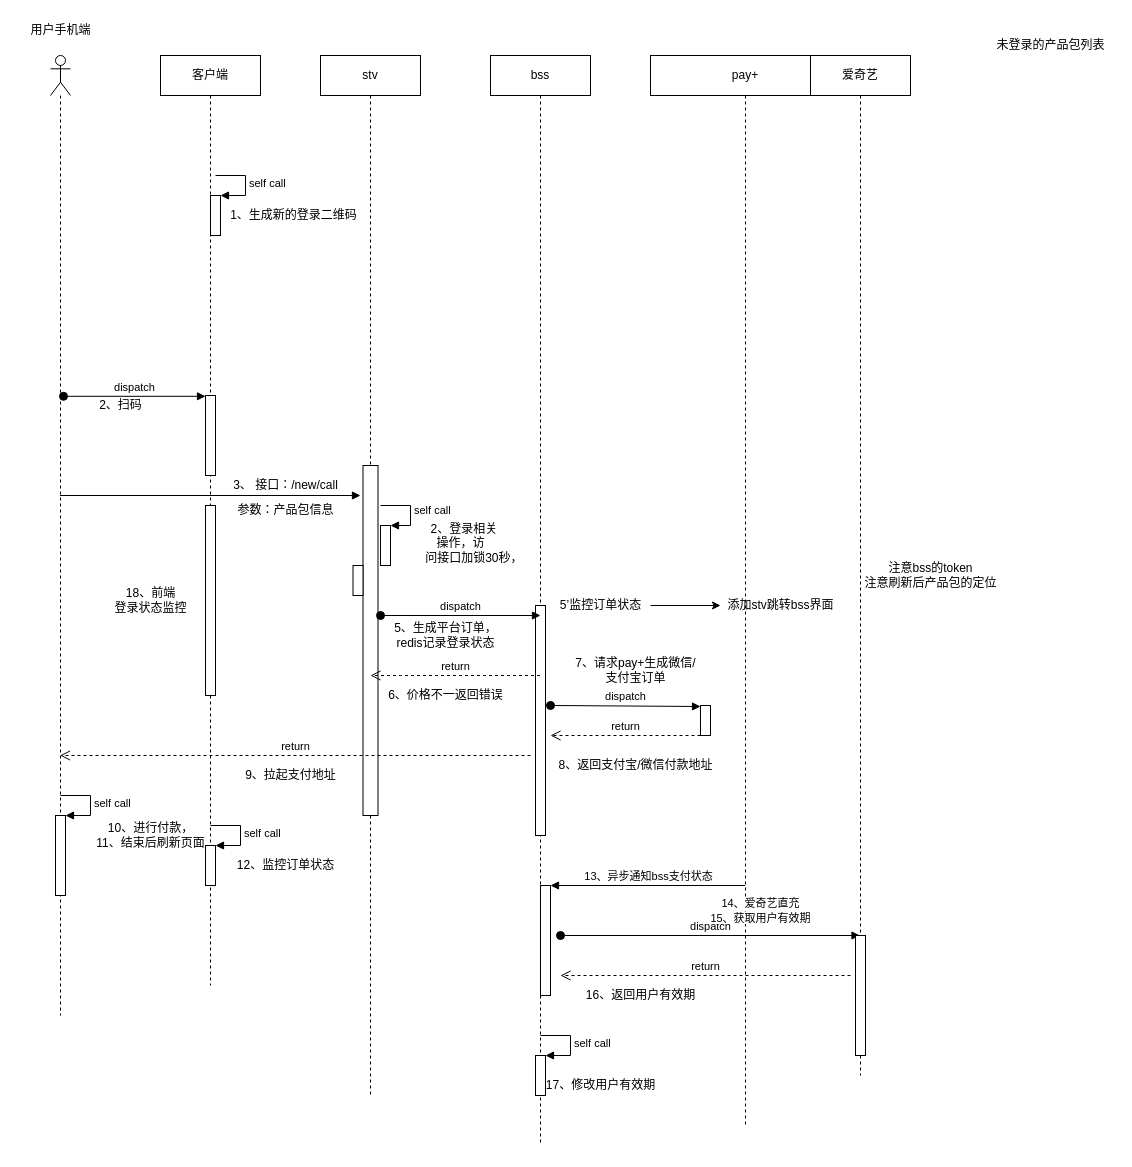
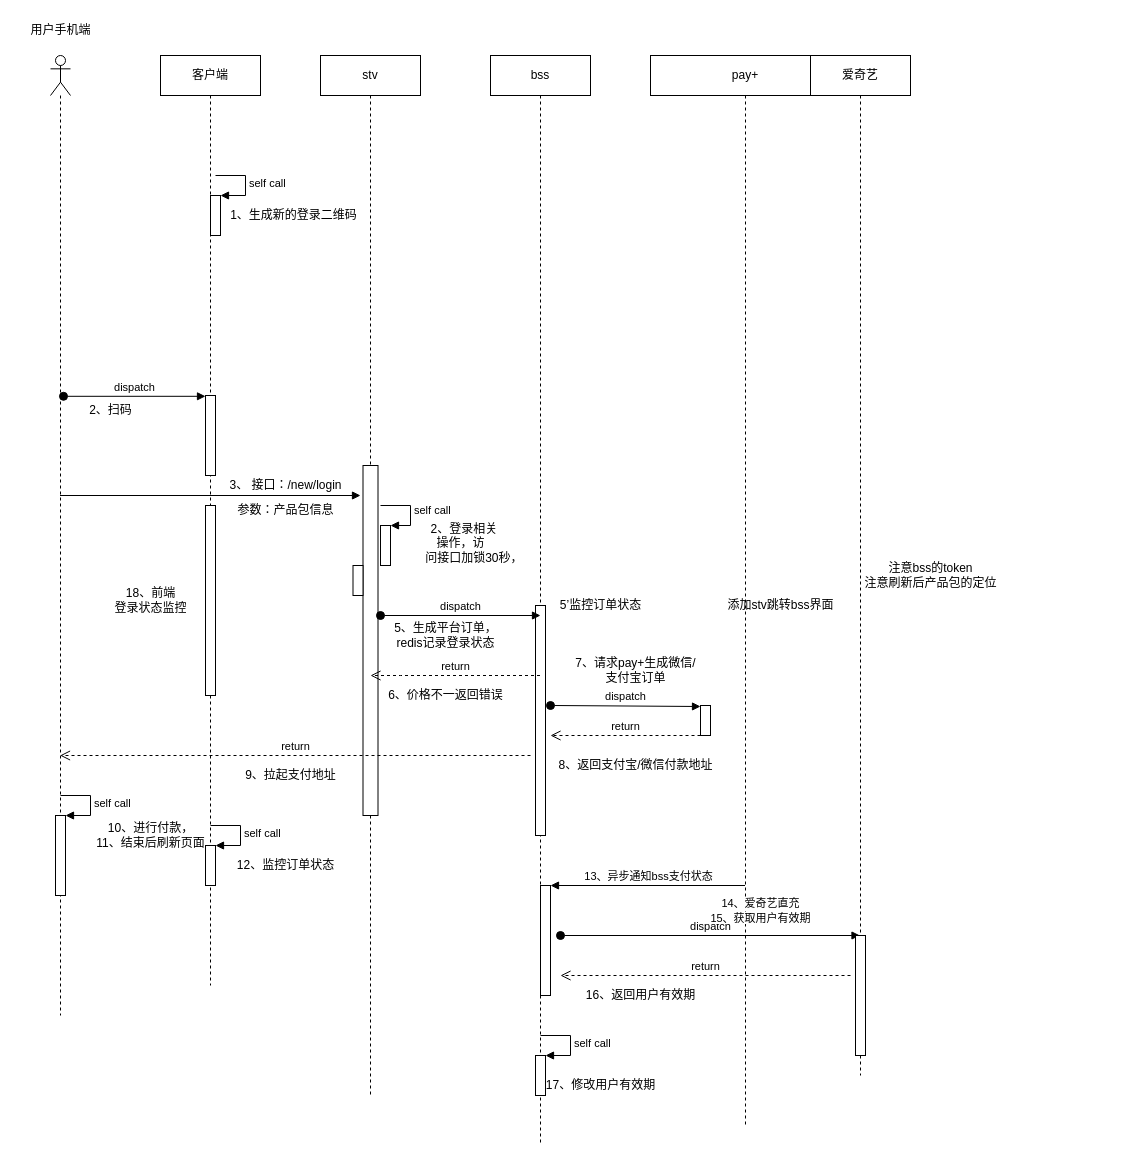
  <mxCell id="0" />
  <mxCell id="1" parent="0" />
  <mxCell id="2" value="" style="shape=umlLifeline;participant=umlActor;perimeter=lifelinePerimeter;whiteSpace=wrap;html=1;container=1;collapsible=0;recursiveResize=0;verticalAlign=top;spacingTop=36;outlineConnect=0;" parent="1" vertex="1"><mxGeometry x="50" y="55" width="20" height="960" as="geometry" /></mxCell>
  <mxCell id="3" value="" style="html=1;points=[];perimeter=orthogonalPerimeter;" parent="2" vertex="1"><mxGeometry x="5" y="760" width="10" height="80" as="geometry" /></mxCell>
  <mxCell id="4" value="self call" style="edgeStyle=orthogonalEdgeStyle;html=1;align=left;spacingLeft=2;endArrow=block;rounded=0;entryX=1;entryY=0;" parent="2" target="3" edge="1"><mxGeometry relative="1" as="geometry"><mxPoint x="10" y="740" as="sourcePoint" /><Array as="points"><mxPoint x="40" y="740" /></Array></mxGeometry></mxCell>
  <mxCell id="5" value="客户端" style="shape=umlLifeline;perimeter=lifelinePerimeter;whiteSpace=wrap;html=1;container=1;collapsible=0;recursiveResize=0;outlineConnect=0;" parent="1" vertex="1"><mxGeometry x="160" y="55" width="100" height="930" as="geometry" /></mxCell>
  <mxCell id="6" value="" style="html=1;points=[];perimeter=orthogonalPerimeter;" parent="5" vertex="1"><mxGeometry x="45" y="450" width="10" height="190" as="geometry" /></mxCell>
  <mxCell id="7" value="" style="html=1;points=[];perimeter=orthogonalPerimeter;" parent="5" vertex="1"><mxGeometry x="45" y="790" width="10" height="40" as="geometry" /></mxCell>
  <mxCell id="8" value="self call" style="edgeStyle=orthogonalEdgeStyle;html=1;align=left;spacingLeft=2;endArrow=block;rounded=0;entryX=1;entryY=0;" parent="5" target="7" edge="1"><mxGeometry relative="1" as="geometry"><mxPoint x="50" y="770" as="sourcePoint" /><Array as="points"><mxPoint x="80" y="770" /></Array></mxGeometry></mxCell>
  <mxCell id="9" value="" style="html=1;points=[];perimeter=orthogonalPerimeter;" parent="5" vertex="1"><mxGeometry x="50" y="140" width="10" height="40" as="geometry" /></mxCell>
  <mxCell id="10" value="self call" style="edgeStyle=orthogonalEdgeStyle;html=1;align=left;spacingLeft=2;endArrow=block;rounded=0;entryX=1;entryY=0;" parent="5" target="9" edge="1"><mxGeometry relative="1" as="geometry"><mxPoint x="55" y="120" as="sourcePoint" /><Array as="points"><mxPoint x="85" y="120" /></Array></mxGeometry></mxCell>
  <mxCell id="11" value="" style="html=1;points=[];perimeter=orthogonalPerimeter;" parent="5" vertex="1"><mxGeometry x="45" y="340" width="10" height="80" as="geometry" /></mxCell>
  <mxCell id="12" value="stv" style="shape=umlLifeline;perimeter=lifelinePerimeter;whiteSpace=wrap;html=1;container=1;collapsible=0;recursiveResize=0;outlineConnect=0;" parent="1" vertex="1"><mxGeometry x="320" y="55" width="100" height="1040" as="geometry" /></mxCell>
  <mxCell id="13" value="" style="html=1;points=[];perimeter=orthogonalPerimeter;fontFamily=Helvetica;fontSize=12;fontColor=#000000;align=center;strokeColor=#000000;fillColor=#ffffff;" parent="12" vertex="1"><mxGeometry x="42.5" y="410" width="15" height="350" as="geometry" /></mxCell>
  <mxCell id="14" value="" style="html=1;verticalAlign=bottom;endArrow=block;" parent="12" source="2" edge="1"><mxGeometry width="80" relative="1" as="geometry"><mxPoint x="-105" y="440" as="sourcePoint" /><mxPoint x="40" y="440" as="targetPoint" /></mxGeometry></mxCell>
  <mxCell id="15" value="self call" style="edgeStyle=orthogonalEdgeStyle;html=1;align=left;spacingLeft=2;endArrow=block;rounded=0;entryX=1;entryY=0;" parent="12" target="16" edge="1"><mxGeometry relative="1" as="geometry"><mxPoint x="60" y="450" as="sourcePoint" /><Array as="points"><mxPoint x="90" y="450" /></Array></mxGeometry></mxCell>
  <mxCell id="16" value="" style="html=1;points=[];perimeter=orthogonalPerimeter;" parent="12" vertex="1"><mxGeometry x="60" y="470" width="10" height="40" as="geometry" /></mxCell>
  <mxCell id="17" value="" style="html=1;points=[];perimeter=orthogonalPerimeter;" parent="12" vertex="1"><mxGeometry x="32.5" y="510" width="10" height="30" as="geometry" /></mxCell>
  <mxCell id="18" value="bss" style="shape=umlLifeline;perimeter=lifelinePerimeter;whiteSpace=wrap;html=1;container=1;collapsible=0;recursiveResize=0;outlineConnect=0;" parent="1" vertex="1"><mxGeometry x="490" y="55" width="100" height="1090" as="geometry" /></mxCell>
  <mxCell id="19" value="" style="html=1;points=[];perimeter=orthogonalPerimeter;" parent="18" vertex="1"><mxGeometry x="45" y="550" width="10" height="230" as="geometry" /></mxCell>
  <mxCell id="20" value="dispatch" style="html=1;verticalAlign=bottom;startArrow=oval;startFill=1;endArrow=block;startSize=8;" parent="18" edge="1"><mxGeometry width="60" relative="1" as="geometry"><mxPoint x="-110" y="560" as="sourcePoint" /><mxPoint x="50" y="560" as="targetPoint" /></mxGeometry></mxCell>
  <mxCell id="21" value="" style="html=1;points=[];perimeter=orthogonalPerimeter;" parent="18" vertex="1"><mxGeometry x="50" y="830" width="10" height="110" as="geometry" /></mxCell>
  <mxCell id="22" value="dispatch" style="html=1;verticalAlign=bottom;startArrow=oval;startFill=1;endArrow=block;startSize=8;entryX=0;entryY=0.033;entryDx=0;entryDy=0;entryPerimeter=0;" parent="18" target="27" edge="1"><mxGeometry width="60" relative="1" as="geometry"><mxPoint x="60" y="650" as="sourcePoint" /><mxPoint x="120" y="650" as="targetPoint" /></mxGeometry></mxCell>
  <mxCell id="23" value="dispatch" style="html=1;verticalAlign=bottom;startArrow=oval;startFill=1;endArrow=block;startSize=8;" parent="18" target="29" edge="1"><mxGeometry width="60" relative="1" as="geometry"><mxPoint x="70" y="880" as="sourcePoint" /><mxPoint x="130" y="880" as="targetPoint" /></mxGeometry></mxCell>
  <mxCell id="24" value="" style="html=1;points=[];perimeter=orthogonalPerimeter;" parent="18" vertex="1"><mxGeometry x="45" y="1000" width="10" height="40" as="geometry" /></mxCell>
  <mxCell id="25" value="self call" style="edgeStyle=orthogonalEdgeStyle;html=1;align=left;spacingLeft=2;endArrow=block;rounded=0;entryX=1;entryY=0;" parent="18" target="24" edge="1"><mxGeometry relative="1" as="geometry"><mxPoint x="50" y="980" as="sourcePoint" /><Array as="points"><mxPoint x="80" y="980" /></Array></mxGeometry></mxCell>
  <mxCell id="26" value="pay+" style="shape=umlLifeline;perimeter=lifelinePerimeter;whiteSpace=wrap;html=1;container=1;collapsible=0;recursiveResize=0;outlineConnect=0;" parent="1" vertex="1"><mxGeometry x="650" y="55" width="190" height="1070" as="geometry" /></mxCell>
  <mxCell id="27" value="" style="html=1;points=[];perimeter=orthogonalPerimeter;" parent="26" vertex="1"><mxGeometry x="50" y="650" width="10" height="30" as="geometry" /></mxCell>
  <mxCell id="28" value="添加stv跳转bss界面" style="text;html=1;align=center;verticalAlign=middle;resizable=0;points=[];autosize=1;strokeColor=none;fillColor=none;" parent="26" vertex="1"><mxGeometry x="70" y="540" width="120" height="20" as="geometry" /></mxCell>
  <mxCell id="29" value="爱奇艺" style="shape=umlLifeline;perimeter=lifelinePerimeter;whiteSpace=wrap;html=1;container=1;collapsible=0;recursiveResize=0;outlineConnect=0;" parent="1" vertex="1"><mxGeometry x="810" y="55" width="100" height="1020" as="geometry" /></mxCell>
  <mxCell id="30" value="" style="html=1;points=[];perimeter=orthogonalPerimeter;" parent="29" vertex="1"><mxGeometry x="45" y="880" width="10" height="120" as="geometry" /></mxCell>
  <mxCell id="31" value="用户手机端" style="text;html=1;align=center;verticalAlign=middle;resizable=0;points=[];autosize=1;strokeColor=none;fillColor=none;" parent="1" vertex="1"><mxGeometry x="20" y="20" width="80" height="20" as="geometry" /></mxCell>
- <mxCell id="32" value="未登录的产品包列表" style="text;html=1;align=center;verticalAlign=middle;resizable=0;points=[];autosize=1;strokeColor=none;fillColor=none;" parent="1" vertex="1"><mxGeometry x="990" y="35" width="120" height="20" as="geometry" /></mxCell>
  <mxCell id="33" value="参数：产品包信息" style="text;html=1;align=center;verticalAlign=middle;resizable=0;points=[];autosize=1;strokeColor=none;fillColor=none;" parent="1" vertex="1"><mxGeometry x="230" y="500" width="110" height="20" as="geometry" /></mxCell>
  <mxCell id="34" value="&amp;nbsp; 2、登录相关&lt;br&gt;操作，访&lt;br&gt;&amp;nbsp; &amp;nbsp; &amp;nbsp; &amp;nbsp; 问接口加锁30秒，&lt;br&gt;&amp;nbsp; &amp;nbsp; &amp;nbsp; &amp;nbsp;" style="text;html=1;align=center;verticalAlign=middle;resizable=0;points=[];autosize=1;strokeColor=none;fillColor=none;" parent="1" vertex="1"><mxGeometry x="390" y="520" width="140" height="60" as="geometry" /></mxCell>
  <mxCell id="35" value="7、请求pay+生成微信/&lt;br&gt;支付宝订单" style="text;html=1;align=center;verticalAlign=middle;resizable=0;points=[];autosize=1;strokeColor=none;fillColor=none;" parent="1" vertex="1"><mxGeometry x="565" y="655" width="140" height="30" as="geometry" /></mxCell>
  <mxCell id="36" value="5、生成平台订单，&lt;br&gt;redis记录登录状态" style="text;html=1;align=center;verticalAlign=middle;resizable=0;points=[];autosize=1;strokeColor=none;fillColor=none;" parent="1" vertex="1"><mxGeometry x="385" y="620" width="120" height="30" as="geometry" /></mxCell>
  <mxCell id="37" value="return" style="html=1;verticalAlign=bottom;endArrow=open;dashed=1;endSize=8;" parent="1" edge="1"><mxGeometry relative="1" as="geometry"><mxPoint x="700" y="735" as="sourcePoint" /><mxPoint x="550" y="735" as="targetPoint" /></mxGeometry></mxCell>
  <mxCell id="38" value="8、返回支付宝/微信付款地址" style="text;html=1;align=center;verticalAlign=middle;resizable=0;points=[];autosize=1;strokeColor=none;fillColor=none;" parent="1" vertex="1"><mxGeometry x="550" y="755" width="170" height="20" as="geometry" /></mxCell>
  <mxCell id="39" value="return" style="html=1;verticalAlign=bottom;endArrow=open;dashed=1;endSize=8;" parent="1" target="2" edge="1"><mxGeometry relative="1" as="geometry"><mxPoint x="530" y="755" as="sourcePoint" /><mxPoint x="450" y="755" as="targetPoint" /></mxGeometry></mxCell>
  <mxCell id="40" value="9、拉起支付地址" style="text;html=1;align=center;verticalAlign=middle;resizable=0;points=[];autosize=1;strokeColor=none;fillColor=none;" parent="1" vertex="1"><mxGeometry x="235" y="765" width="110" height="20" as="geometry" /></mxCell>
  <mxCell id="41" value="10、进行付款，&lt;br&gt;11、结束后刷新页面" style="text;html=1;align=center;verticalAlign=middle;resizable=0;points=[];autosize=1;strokeColor=none;fillColor=none;" parent="1" vertex="1"><mxGeometry x="90" y="820" width="120" height="30" as="geometry" /></mxCell>
  <mxCell id="42" value="12、监控订单状态" style="text;html=1;align=center;verticalAlign=middle;resizable=0;points=[];autosize=1;strokeColor=none;fillColor=none;" parent="1" vertex="1"><mxGeometry x="230" y="855" width="110" height="20" as="geometry" /></mxCell>
  <mxCell id="43" value="13、异步通知bss支付状态" style="html=1;verticalAlign=bottom;endArrow=block;entryX=1;entryY=0;" parent="1" source="26" target="21" edge="1"><mxGeometry relative="1" as="geometry"><mxPoint x="610" y="885" as="sourcePoint" /></mxGeometry></mxCell>
  <mxCell id="44" value="return" style="html=1;verticalAlign=bottom;endArrow=open;dashed=1;endSize=8;" parent="1" source="18" edge="1"><mxGeometry relative="1" as="geometry"><mxPoint x="530" y="695" as="sourcePoint" /><mxPoint x="370" y="675" as="targetPoint" /><Array as="points"><mxPoint x="410" y="675" /></Array></mxGeometry></mxCell>
  <mxCell id="45" value="6、价格不一返回错误" style="text;html=1;align=center;verticalAlign=middle;resizable=0;points=[];autosize=1;strokeColor=none;fillColor=none;" parent="1" vertex="1"><mxGeometry x="380" y="685" width="130" height="20" as="geometry" /></mxCell>
  <mxCell id="46" value="1、生成新的登录二维码" style="text;html=1;align=center;verticalAlign=middle;resizable=0;points=[];autosize=1;strokeColor=none;fillColor=none;" parent="1" vertex="1"><mxGeometry x="222.5" y="205" width="140" height="20" as="geometry" /></mxCell>
  <mxCell id="47" value="dispatch" style="html=1;verticalAlign=bottom;startArrow=oval;endArrow=block;startSize=8;exitX=0.65;exitY=0.355;exitDx=0;exitDy=0;exitPerimeter=0;" parent="1" source="2" target="11" edge="1"><mxGeometry relative="1" as="geometry"><mxPoint x="145" y="395" as="sourcePoint" /></mxGeometry></mxCell>
- <mxCell id="48" value="2、扫码" style="text;html=1;align=center;verticalAlign=middle;resizable=0;points=[];autosize=1;strokeColor=none;fillColor=none;" parent="1" vertex="1"><mxGeometry x="90" y="395" width="60" height="20" as="geometry" /></mxCell>
- <mxCell id="49" value="3、 接口：/new/call" style="text;html=1;align=center;verticalAlign=middle;resizable=0;points=[];autosize=1;strokeColor=none;fillColor=none;" parent="1" vertex="1"><mxGeometry x="220" y="475" width="130" height="20" as="geometry" /></mxCell>
+ <mxCell id="48" value="2、扫码" style="text;html=1;align=center;verticalAlign=middle;resizable=0;points=[];autosize=1;strokeColor=none;fillColor=none;" parent="1" vertex="1"><mxGeometry x="80" y="400" width="60" height="20" as="geometry" /></mxCell>
+ <mxCell id="49" value="3、 接口：/new/login" style="text;html=1;align=center;verticalAlign=middle;resizable=0;points=[];autosize=1;strokeColor=none;fillColor=none;" parent="1" vertex="1"><mxGeometry x="220" y="475" width="130" height="20" as="geometry" /></mxCell>
  <mxCell id="50" value="18、前端&lt;br&gt;登录状态监控" style="text;html=1;align=center;verticalAlign=middle;resizable=0;points=[];autosize=1;strokeColor=none;fillColor=none;" parent="1" vertex="1"><mxGeometry x="105" y="585" width="90" height="30" as="geometry" /></mxCell>
  <mxCell id="51" value="return" style="html=1;verticalAlign=bottom;endArrow=open;dashed=1;endSize=8;" parent="1" edge="1"><mxGeometry relative="1" as="geometry"><mxPoint x="850" y="975" as="sourcePoint" /><mxPoint x="560" y="975" as="targetPoint" /></mxGeometry></mxCell>
  <mxCell id="52" value="&lt;span style=&quot;font-size: 11px ; background-color: rgb(255 , 255 , 255)&quot;&gt;14、爱奇艺直充&lt;/span&gt;&lt;br style=&quot;font-size: 11px&quot;&gt;&lt;span style=&quot;font-size: 11px ; background-color: rgb(255 , 255 , 255)&quot;&gt;15、获取用户有效期&lt;/span&gt;" style="text;html=1;align=center;verticalAlign=middle;resizable=0;points=[];autosize=1;strokeColor=none;fillColor=none;" parent="1" vertex="1"><mxGeometry x="700" y="895" width="120" height="30" as="geometry" /></mxCell>
  <mxCell id="53" value="16、返回用户有效期" style="text;html=1;align=center;verticalAlign=middle;resizable=0;points=[];autosize=1;strokeColor=none;fillColor=none;" parent="1" vertex="1"><mxGeometry x="580" y="985" width="120" height="20" as="geometry" /></mxCell>
  <mxCell id="54" value="17、修改用户有效期" style="text;html=1;align=center;verticalAlign=middle;resizable=0;points=[];autosize=1;strokeColor=none;fillColor=none;" parent="1" vertex="1"><mxGeometry x="540" y="1075" width="120" height="20" as="geometry" /></mxCell>
- <mxCell id="55" value="" style="edgeStyle=orthogonalEdgeStyle;rounded=0;orthogonalLoop=1;jettySize=auto;html=1;" parent="1" source="56" target="28" edge="1"><mxGeometry relative="1" as="geometry" /></mxCell>
  <mxCell id="56" value="5’监控订单状态" style="text;html=1;align=center;verticalAlign=middle;resizable=0;points=[];autosize=1;strokeColor=none;fillColor=none;" parent="1" vertex="1"><mxGeometry x="550" y="595" width="100" height="20" as="geometry" /></mxCell>
  <mxCell id="57" value="注意bss的token&lt;br&gt;注意刷新后产品包的定位" style="text;html=1;align=center;verticalAlign=middle;resizable=0;points=[];autosize=1;strokeColor=none;fillColor=none;" parent="1" vertex="1"><mxGeometry x="855" y="560" width="150" height="30" as="geometry" /></mxCell>
